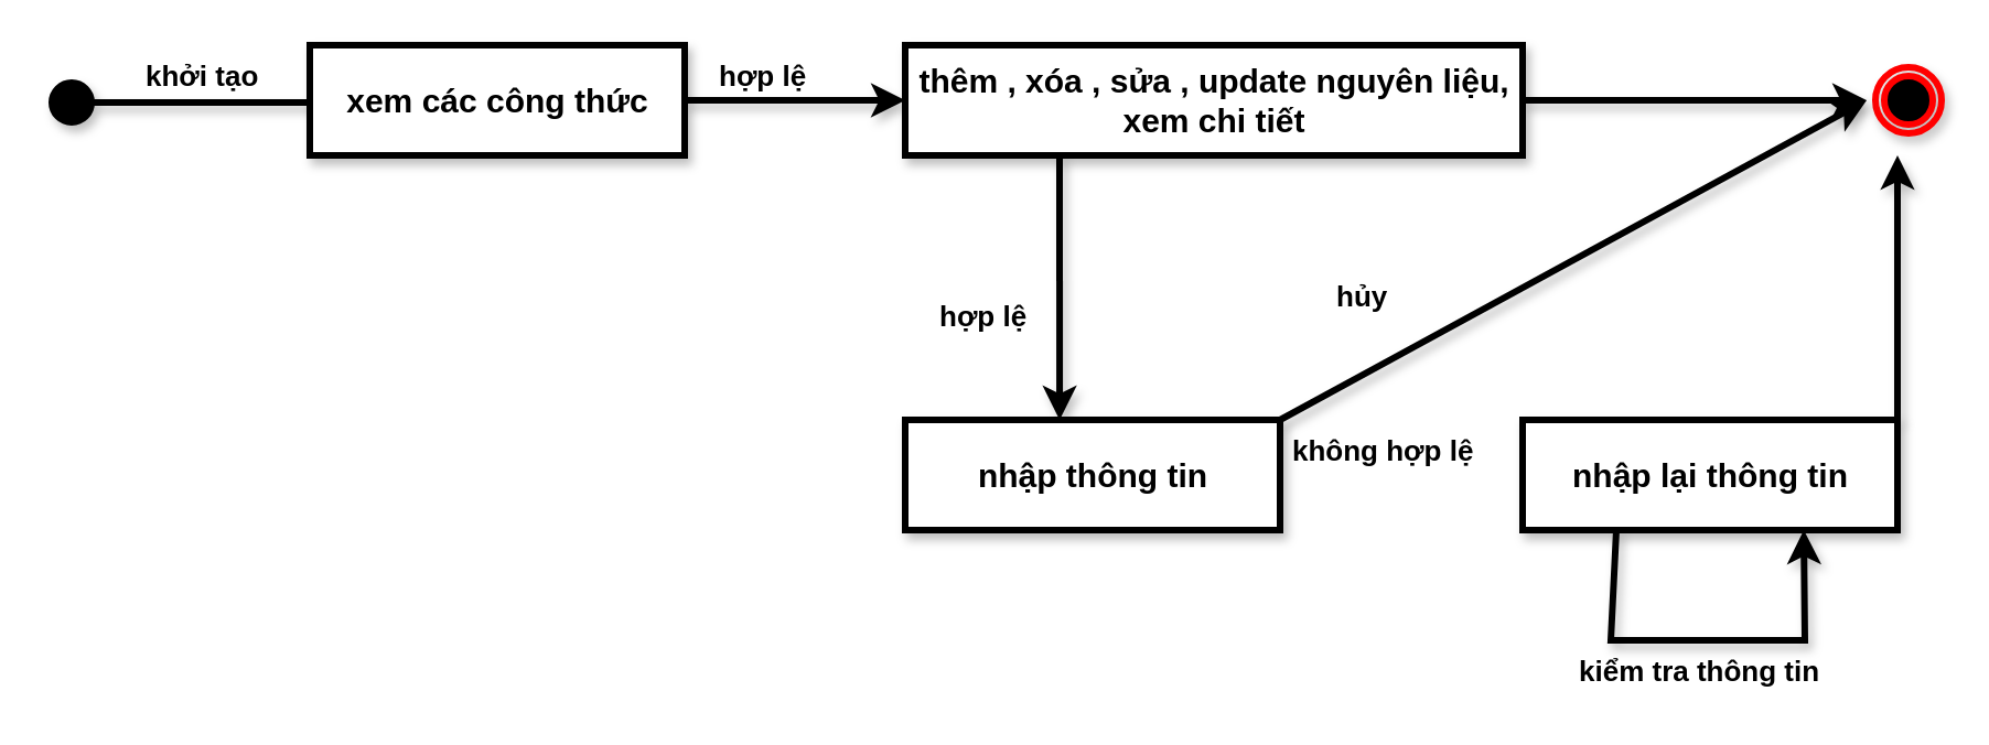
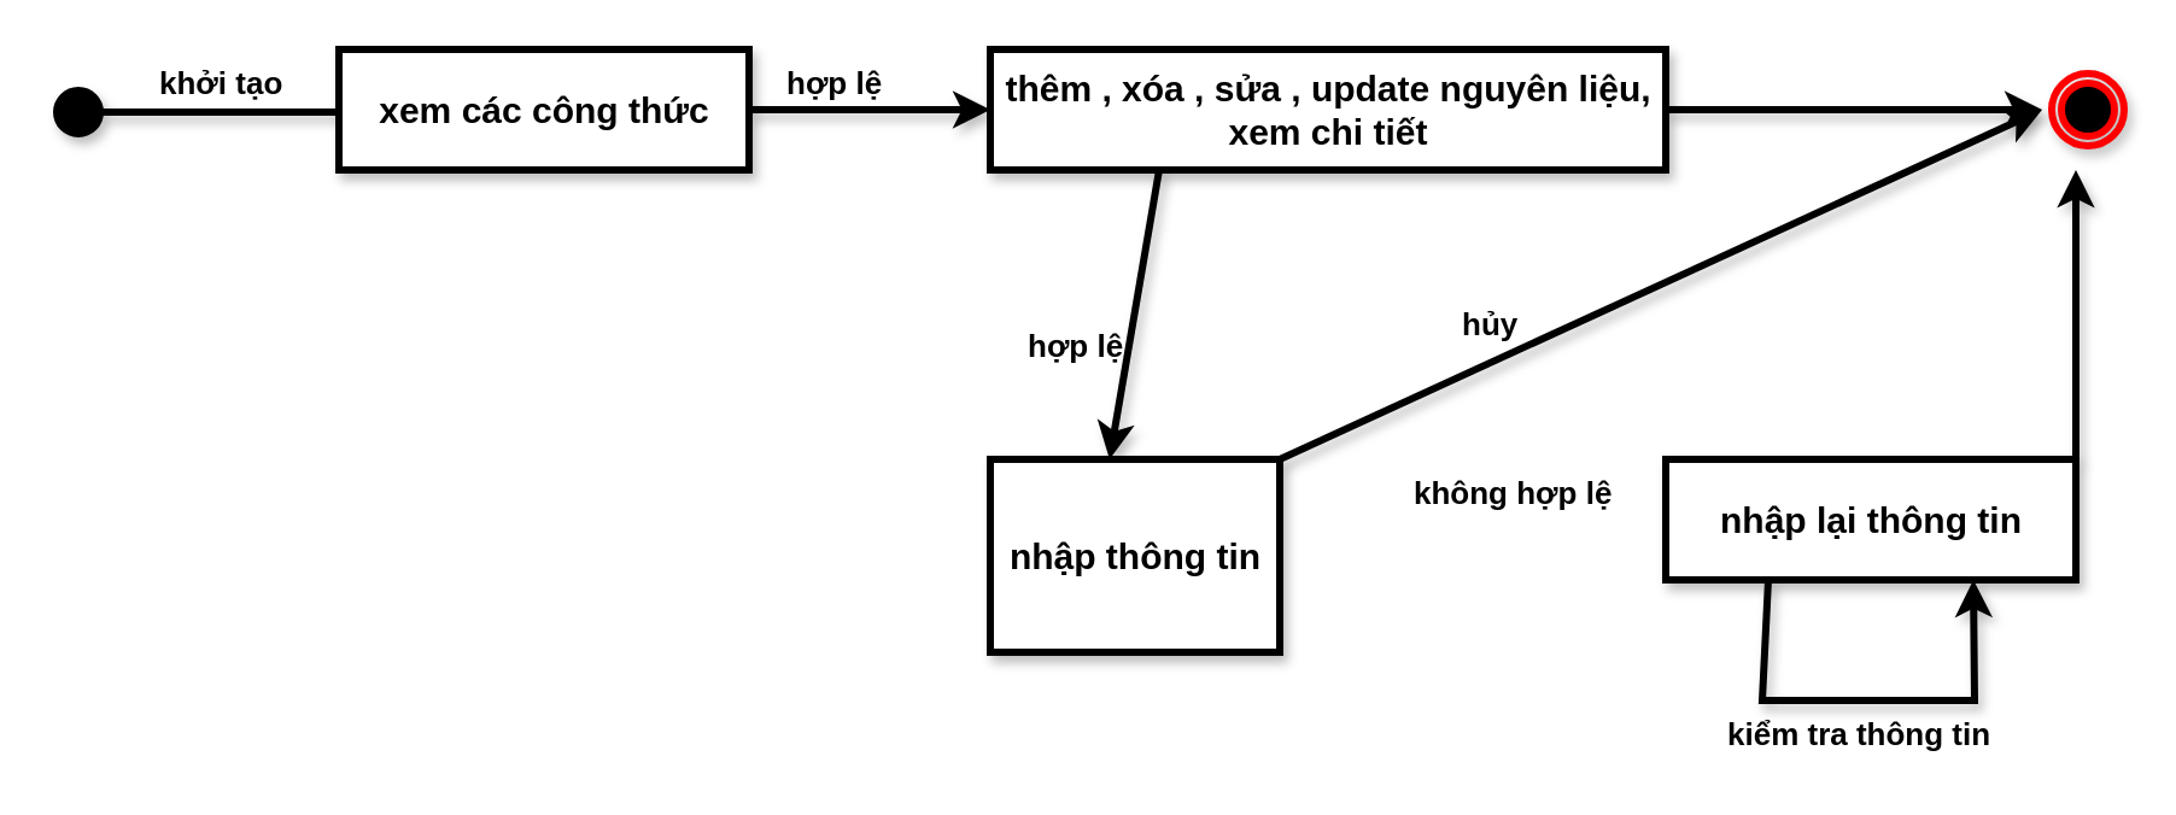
  <mxCell id="0" />
  <mxCell id="1" parent="0" />
  <mxCell id="2" value="" style="html=1;verticalAlign=bottom;startArrow=circle;startFill=1;endArrow=classic;startSize=6;endSize=8;rounded=0;strokeWidth=3;shadow=1;horizontal=1;endFill=1;" parent="1" edge="1"><mxGeometry width="80" relative="1" as="geometry"><mxPoint x="20" y="46" as="sourcePoint" /><mxPoint x="220" y="46" as="targetPoint" /></mxGeometry></mxCell>
  <mxCell id="3" value="" style="ellipse;html=1;shape=endState;fillColor=#000000;strokeColor=#ff0000;strokeWidth=3;perimeterSpacing=4;shadow=1;fontSize=14;" parent="1" vertex="1"><mxGeometry x="850" y="30" width="30" height="30" as="geometry" /></mxCell>
  <mxCell id="4" style="edgeStyle=none;rounded=0;orthogonalLoop=1;jettySize=auto;html=1;exitX=1;exitY=0.5;exitDx=0;exitDy=0;entryX=0;entryY=0.5;entryDx=0;entryDy=0;shadow=1;fontSize=14;startArrow=none;startFill=0;endArrow=classic;endFill=1;strokeWidth=3;" parent="1" source="5" target="12" edge="1"><mxGeometry relative="1" as="geometry" /></mxCell>
  <mxCell id="5" value="xem các công thức" style="html=1;shadow=1;strokeWidth=3;fontStyle=1;fontSize=15;" parent="1" vertex="1"><mxGeometry x="140" y="20" width="170" height="50" as="geometry" /></mxCell>
  <mxCell id="6" value="khởi tạo" style="text;strokeColor=none;fillColor=none;align=left;verticalAlign=top;spacingLeft=4;spacingRight=4;overflow=hidden;rotatable=0;points=[[0,0.5],[1,0.5]];portConstraint=eastwest;shadow=1;fontSize=13;fontStyle=1" parent="1" vertex="1"><mxGeometry x="60" y="20" width="130" height="26" as="geometry" /></mxCell>
  <mxCell id="7" value="không hợp lệ" style="text;strokeColor=none;fillColor=none;align=left;verticalAlign=top;spacingLeft=4;spacingRight=4;overflow=hidden;rotatable=0;points=[[0,0.5],[1,0.5]];portConstraint=eastwest;shadow=1;fontSize=13;fontStyle=1" parent="1" vertex="1"><mxGeometry x="580" y="190" width="130" height="26" as="geometry" /></mxCell>
  <mxCell id="8" value="kiểm tra thông tin" style="text;strokeColor=none;fillColor=none;align=left;verticalAlign=top;spacingLeft=4;spacingRight=4;overflow=hidden;rotatable=0;points=[[0,0.5],[1,0.5]];portConstraint=eastwest;shadow=1;fontSize=13;fontStyle=1" parent="1" vertex="1"><mxGeometry x="710" y="290" width="130" height="26" as="geometry" /></mxCell>
  <mxCell id="9" value="hợp lệ" style="text;strokeColor=none;fillColor=none;align=left;verticalAlign=top;spacingLeft=4;spacingRight=4;overflow=hidden;rotatable=0;points=[[0,0.5],[1,0.5]];portConstraint=eastwest;shadow=1;fontSize=13;fontStyle=1" parent="1" vertex="1"><mxGeometry x="320" y="20" width="130" height="26" as="geometry" /></mxCell>
  <mxCell id="10" style="edgeStyle=none;rounded=0;orthogonalLoop=1;jettySize=auto;html=1;exitX=0.25;exitY=1;exitDx=0;exitDy=0;entryX=0.412;entryY=0;entryDx=0;entryDy=0;entryPerimeter=0;shadow=1;fontSize=14;startArrow=none;startFill=0;endArrow=classic;endFill=1;strokeWidth=3;" parent="1" source="12" target="14" edge="1"><mxGeometry relative="1" as="geometry" /></mxCell>
  <mxCell id="11" style="edgeStyle=none;rounded=0;orthogonalLoop=1;jettySize=auto;html=1;exitX=1;exitY=0.5;exitDx=0;exitDy=0;shadow=1;fontSize=14;startArrow=none;startFill=0;endArrow=classic;endFill=1;strokeWidth=3;" parent="1" source="12" target="3" edge="1"><mxGeometry relative="1" as="geometry" /></mxCell>
  <mxCell id="12" value="thêm , xóa , sửa , update nguyên liệu,&lt;br&gt;xem chi tiết" style="html=1;shadow=1;strokeWidth=3;fontStyle=1;fontSize=15;" parent="1" vertex="1"><mxGeometry x="410" y="20" width="280" height="50" as="geometry" /></mxCell>
  <mxCell id="13" style="edgeStyle=none;rounded=0;orthogonalLoop=1;jettySize=auto;html=1;exitX=1;exitY=0;exitDx=0;exitDy=0;entryX=0;entryY=0.5;entryDx=0;entryDy=0;shadow=1;fontSize=14;startArrow=none;startFill=0;endArrow=classic;endFill=1;strokeWidth=3;" parent="1" source="14" target="3" edge="1"><mxGeometry relative="1" as="geometry" /></mxCell>
- <mxCell id="14" value="nhập thông tin" style="html=1;shadow=1;strokeWidth=3;fontStyle=1;fontSize=15;" parent="1" vertex="1"><mxGeometry x="410" y="190" width="170" height="50" as="geometry" /></mxCell>
+ <mxCell id="14" value="nhập thông tin" style="html=1;shadow=1;strokeWidth=3;fontStyle=1;fontSize=15;" parent="1" vertex="1"><mxGeometry x="410" y="190" width="120" height="80" as="geometry" /></mxCell>
  <mxCell id="15" style="edgeStyle=none;rounded=0;orthogonalLoop=1;jettySize=auto;html=1;exitX=1;exitY=0;exitDx=0;exitDy=0;shadow=1;fontSize=14;startArrow=none;startFill=0;endArrow=classic;endFill=1;strokeWidth=3;" parent="1" source="17" edge="1"><mxGeometry relative="1" as="geometry"><mxPoint x="860" y="70" as="targetPoint" /></mxGeometry></mxCell>
  <mxCell id="16" style="edgeStyle=none;rounded=0;orthogonalLoop=1;jettySize=auto;html=1;exitX=0.25;exitY=1;exitDx=0;exitDy=0;shadow=1;fontSize=14;startArrow=none;startFill=0;endArrow=classic;endFill=1;strokeWidth=3;entryX=0.75;entryY=1;entryDx=0;entryDy=0;" parent="1" source="17" target="17" edge="1"><mxGeometry relative="1" as="geometry"><mxPoint x="740" y="310" as="targetPoint" /><Array as="points"><mxPoint x="730" y="290" /><mxPoint x="740" y="290" /><mxPoint x="818" y="290" /></Array></mxGeometry></mxCell>
  <mxCell id="17" value="nhập lại thông tin" style="html=1;shadow=1;strokeWidth=3;fontStyle=1;fontSize=15;" parent="1" vertex="1"><mxGeometry x="690" y="190" width="170" height="50" as="geometry" /></mxCell>
  <mxCell id="18" value="hợp lệ" style="text;strokeColor=none;fillColor=none;align=left;verticalAlign=top;spacingLeft=4;spacingRight=4;overflow=hidden;rotatable=0;points=[[0,0.5],[1,0.5]];portConstraint=eastwest;shadow=1;fontSize=13;fontStyle=1" parent="1" vertex="1"><mxGeometry x="420" y="129" width="130" height="26" as="geometry" /></mxCell>
  <mxCell id="19" value="hủy" style="text;strokeColor=none;fillColor=none;align=left;verticalAlign=top;spacingLeft=4;spacingRight=4;overflow=hidden;rotatable=0;points=[[0,0.5],[1,0.5]];portConstraint=eastwest;shadow=1;fontSize=13;fontStyle=1" parent="1" vertex="1"><mxGeometry x="600" y="120" width="130" height="26" as="geometry" /></mxCell>
